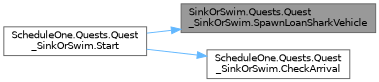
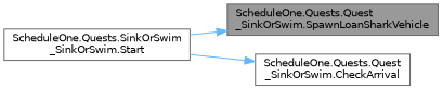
  digraph {
    rankdir=RL
    node [color=grey40 fillcolor=white fontname=Helvetica fontsize=10 shape=box style=filled]
    edge [color=steelblue1 dir=back fontname=Helvetica fontsize=10 labelfontname=Helvetica labelfontsize=10 style=solid]
-   n1 [color=gray40 fillcolor=grey60 fontcolor=black height=0.2 label="SinkOrSwim.Quests.Quest\l_SinkOrSwim.SpawnLoanSharkVehicle" width=0.4]
-   n2 [height=0.2 label="ScheduleOne.Quests.Quest\l_SinkOrSwim.Start" width=0.4]
+   n1 [color=gray40 fillcolor=grey60 fontcolor=black height=0.2 label="ScheduleOne.Quests.Quest\l_SinkOrSwim.SpawnLoanSharkVehicle" width=0.4]
+   n2 [height=0.2 label="ScheduleOne.Quests.SinkOrSwim\l_SinkOrSwim.Start" width=0.4]
    n3 [height=0.2 label="ScheduleOne.Quests.Quest\l_SinkOrSwim.CheckArrival" width=0.4]
    n1 -> n2
    n3 -> n2
  }
